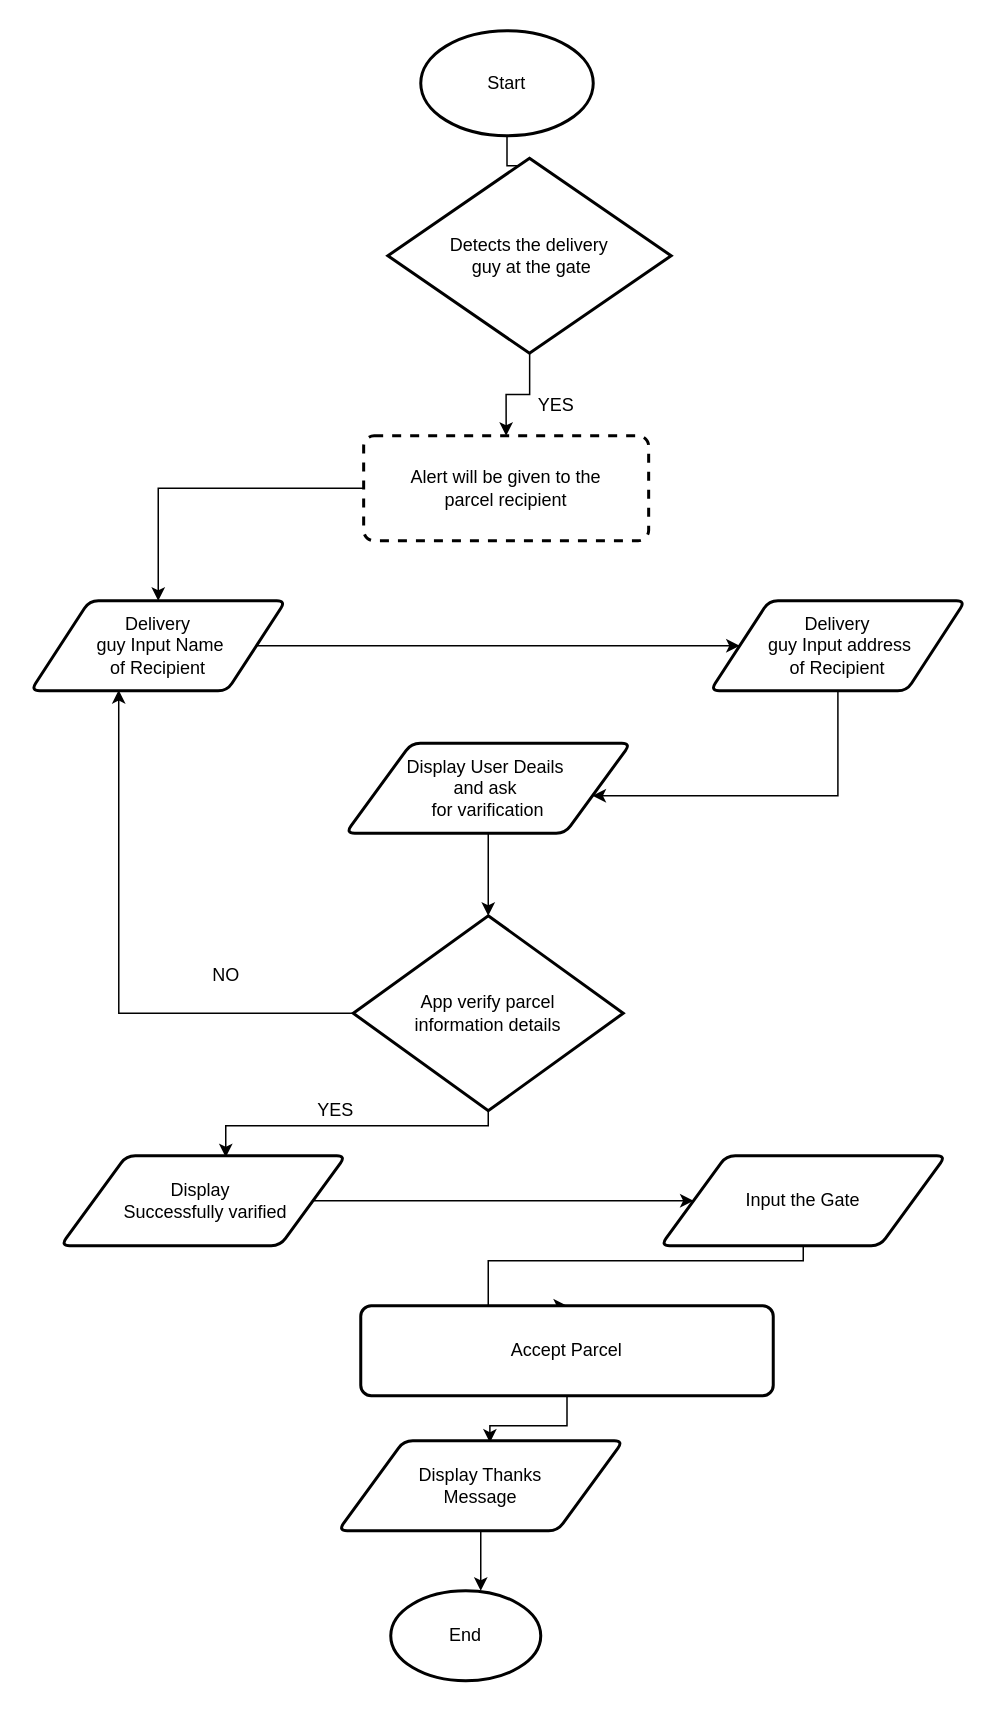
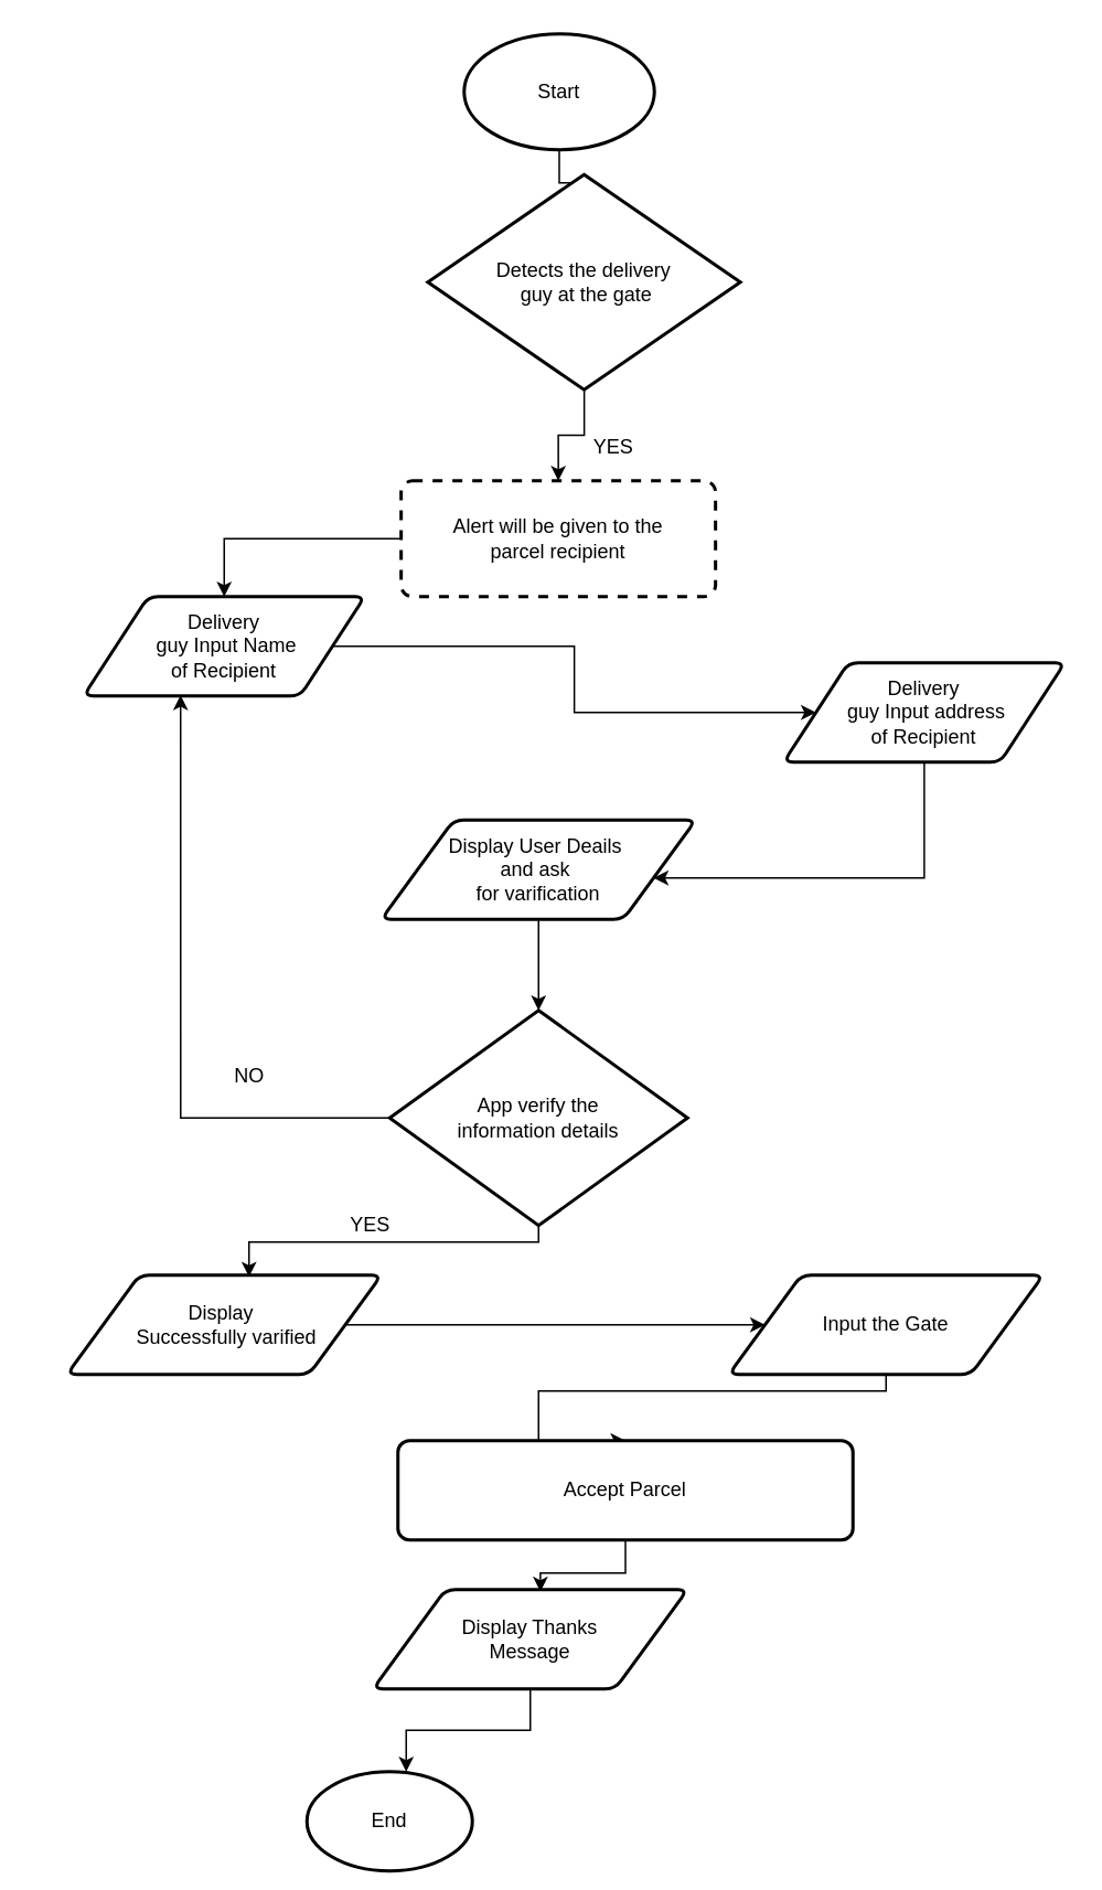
  <mxCell id="0" />
  <mxCell id="1" parent="0" />
  <mxCell id="2" style="edgeStyle=orthogonalEdgeStyle;rounded=0;orthogonalLoop=1;jettySize=auto;html=1;entryX=0.5;entryY=0;entryDx=0;entryDy=0;entryPerimeter=0;" edge="1" parent="1" source="3" target="9"><mxGeometry relative="1" as="geometry" /></mxCell>
  <mxCell id="3" value="Start" style="strokeWidth=2;html=1;shape=mxgraph.flowchart.start_1;whiteSpace=wrap;" vertex="1" parent="1"><mxGeometry x="280" y="20" width="115" height="70" as="geometry" /></mxCell>
  <mxCell id="4" style="edgeStyle=orthogonalEdgeStyle;rounded=0;orthogonalLoop=1;jettySize=auto;html=1;" edge="1" parent="1" source="5" target="7"><mxGeometry relative="1" as="geometry" /></mxCell>
- <mxCell id="5" value="Delivery&lt;br&gt;&amp;nbsp;guy Input Name&lt;br&gt;of Recipient" style="shape=parallelogram;html=1;strokeWidth=2;perimeter=parallelogramPerimeter;whiteSpace=wrap;rounded=1;arcSize=12;size=0.23;" vertex="1" parent="1"><mxGeometry x="20" y="400" width="170" height="60" as="geometry" /></mxCell>
+ <mxCell id="5" value="Delivery&lt;br&gt;&amp;nbsp;guy Input Name&lt;br&gt;of Recipient" style="shape=parallelogram;html=1;strokeWidth=2;perimeter=parallelogramPerimeter;whiteSpace=wrap;rounded=1;arcSize=12;size=0.23;" vertex="1" parent="1"><mxGeometry x="50" y="360" width="170" height="60" as="geometry" /></mxCell>
  <mxCell id="6" style="edgeStyle=orthogonalEdgeStyle;rounded=0;orthogonalLoop=1;jettySize=auto;html=1;" edge="1" parent="1" source="7" target="20"><mxGeometry relative="1" as="geometry"><Array as="points"><mxPoint x="558" y="530" /></Array></mxGeometry></mxCell>
  <mxCell id="7" value="Delivery&lt;br&gt;&amp;nbsp;guy&amp;nbsp;Input address&lt;br&gt;of Recipient" style="shape=parallelogram;html=1;strokeWidth=2;perimeter=parallelogramPerimeter;whiteSpace=wrap;rounded=1;arcSize=12;size=0.23;" vertex="1" parent="1"><mxGeometry x="473.06" y="400" width="170" height="60" as="geometry" /></mxCell>
  <mxCell id="8" style="edgeStyle=orthogonalEdgeStyle;rounded=0;orthogonalLoop=1;jettySize=auto;html=1;entryX=0.5;entryY=0;entryDx=0;entryDy=0;" edge="1" parent="1" source="9" target="11"><mxGeometry relative="1" as="geometry" /></mxCell>
  <mxCell id="9" value="Detects the delivery&lt;br&gt;&amp;nbsp;guy at the gate" style="strokeWidth=2;html=1;shape=mxgraph.flowchart.decision;whiteSpace=wrap;" vertex="1" parent="1"><mxGeometry x="258.07" y="105" width="188.87" height="130" as="geometry" /></mxCell>
  <mxCell id="10" style="edgeStyle=orthogonalEdgeStyle;rounded=0;orthogonalLoop=1;jettySize=auto;html=1;entryX=0.5;entryY=0;entryDx=0;entryDy=0;" edge="1" parent="1" source="11" target="5"><mxGeometry relative="1" as="geometry"><mxPoint x="90" y="320" as="targetPoint" /></mxGeometry></mxCell>
  <mxCell id="11" value="Alert will be given to the &lt;br&gt;parcel recipient" style="rounded=1;whiteSpace=wrap;html=1;absoluteArcSize=1;arcSize=14;strokeWidth=2;dashed=1;" vertex="1" parent="1"><mxGeometry x="241.94" y="290" width="190" height="70" as="geometry" /></mxCell>
  <mxCell id="12" style="edgeStyle=orthogonalEdgeStyle;rounded=0;orthogonalLoop=1;jettySize=auto;html=1;entryX=0.345;entryY=0.993;entryDx=0;entryDy=0;entryPerimeter=0;" edge="1" parent="1" source="14" target="5"><mxGeometry relative="1" as="geometry" /></mxCell>
  <mxCell id="13" style="edgeStyle=orthogonalEdgeStyle;rounded=0;orthogonalLoop=1;jettySize=auto;html=1;entryX=0.579;entryY=0.017;entryDx=0;entryDy=0;entryPerimeter=0;" edge="1" parent="1" target="16"><mxGeometry relative="1" as="geometry"><mxPoint x="325" y="740" as="sourcePoint" /><Array as="points"><mxPoint x="325" y="714" /><mxPoint x="325" y="750" /><mxPoint x="150" y="750" /></Array></mxGeometry></mxCell>
- <mxCell id="14" value="App verify parcel &lt;br&gt;information details" style="strokeWidth=2;html=1;shape=mxgraph.flowchart.decision;whiteSpace=wrap;" vertex="1" parent="1"><mxGeometry x="235" y="610" width="180" height="130" as="geometry" /></mxCell>
+ <mxCell id="14" value="App verify the &lt;br&gt;information details" style="strokeWidth=2;html=1;shape=mxgraph.flowchart.decision;whiteSpace=wrap;" vertex="1" parent="1"><mxGeometry x="235" y="610" width="180" height="130" as="geometry" /></mxCell>
  <mxCell id="15" style="edgeStyle=orthogonalEdgeStyle;rounded=0;orthogonalLoop=1;jettySize=auto;html=1;entryX=0;entryY=0.5;entryDx=0;entryDy=0;" edge="1" parent="1" source="16" target="18"><mxGeometry relative="1" as="geometry" /></mxCell>
  <mxCell id="16" value="Display&amp;nbsp;&lt;br&gt;&amp;nbsp;Successfully varified" style="shape=parallelogram;html=1;strokeWidth=2;perimeter=parallelogramPerimeter;whiteSpace=wrap;rounded=1;arcSize=12;size=0.23;" vertex="1" parent="1"><mxGeometry x="40" y="770" width="190" height="60" as="geometry" /></mxCell>
  <mxCell id="17" style="edgeStyle=orthogonalEdgeStyle;rounded=0;orthogonalLoop=1;jettySize=auto;html=1;entryX=0.5;entryY=0;entryDx=0;entryDy=0;" edge="1" parent="1" source="18" target="22"><mxGeometry relative="1" as="geometry"><Array as="points"><mxPoint x="535" y="840" /><mxPoint x="325" y="840" /></Array></mxGeometry></mxCell>
  <mxCell id="18" value="Input the Gate" style="shape=parallelogram;html=1;strokeWidth=2;perimeter=parallelogramPerimeter;whiteSpace=wrap;rounded=1;arcSize=12;size=0.23;" vertex="1" parent="1"><mxGeometry x="440" y="770" width="190" height="60" as="geometry" /></mxCell>
  <mxCell id="19" style="edgeStyle=orthogonalEdgeStyle;rounded=0;orthogonalLoop=1;jettySize=auto;html=1;entryX=0.5;entryY=0;entryDx=0;entryDy=0;entryPerimeter=0;" edge="1" parent="1" source="20" target="14"><mxGeometry relative="1" as="geometry" /></mxCell>
  <mxCell id="20" value="Display User Deails&amp;nbsp;&lt;br&gt;and ask&amp;nbsp;&lt;br&gt;for varification" style="shape=parallelogram;html=1;strokeWidth=2;perimeter=parallelogramPerimeter;whiteSpace=wrap;rounded=1;arcSize=12;size=0.23;" vertex="1" parent="1"><mxGeometry x="230" y="495" width="190" height="60" as="geometry" /></mxCell>
  <mxCell id="21" style="edgeStyle=orthogonalEdgeStyle;rounded=0;orthogonalLoop=1;jettySize=auto;html=1;entryX=0.532;entryY=0.021;entryDx=0;entryDy=0;entryPerimeter=0;" edge="1" parent="1" source="22" target="28"><mxGeometry relative="1" as="geometry" /></mxCell>
  <mxCell id="22" value="Accept Parcel" style="rounded=1;whiteSpace=wrap;html=1;absoluteArcSize=1;arcSize=14;strokeWidth=2;" vertex="1" parent="1"><mxGeometry x="240" y="870" width="275" height="60" as="geometry" /></mxCell>
- <mxCell id="23" value="End" style="strokeWidth=2;html=1;shape=mxgraph.flowchart.start_1;whiteSpace=wrap;" vertex="1" parent="1"><mxGeometry x="260" y="1060" width="100" height="60" as="geometry" /></mxCell>
+ <mxCell id="23" value="End" style="strokeWidth=2;html=1;shape=mxgraph.flowchart.start_1;whiteSpace=wrap;" vertex="1" parent="1"><mxGeometry x="185" y="1070" width="100" height="60" as="geometry" /></mxCell>
  <mxCell id="24" value="YES" style="text;html=1;align=center;verticalAlign=middle;resizable=0;points=[];autosize=1;strokeColor=none;fillColor=none;" vertex="1" parent="1"><mxGeometry x="203.07" y="730" width="40" height="20" as="geometry" /></mxCell>
  <mxCell id="25" value="NO" style="text;html=1;align=center;verticalAlign=middle;resizable=0;points=[];autosize=1;strokeColor=none;fillColor=none;" vertex="1" parent="1"><mxGeometry x="135" y="640" width="30" height="20" as="geometry" /></mxCell>
  <mxCell id="26" value="YES" style="text;html=1;align=center;verticalAlign=middle;resizable=0;points=[];autosize=1;strokeColor=none;fillColor=none;" vertex="1" parent="1"><mxGeometry x="350" y="260" width="40" height="20" as="geometry" /></mxCell>
  <mxCell id="27" style="edgeStyle=orthogonalEdgeStyle;rounded=0;orthogonalLoop=1;jettySize=auto;html=1;entryX=0.6;entryY=0;entryDx=0;entryDy=0;entryPerimeter=0;" edge="1" parent="1" source="28" target="23"><mxGeometry relative="1" as="geometry" /></mxCell>
  <mxCell id="28" value="Display Thanks &lt;br&gt;Message" style="shape=parallelogram;html=1;strokeWidth=2;perimeter=parallelogramPerimeter;whiteSpace=wrap;rounded=1;arcSize=12;size=0.23;" vertex="1" parent="1"><mxGeometry x="225" y="960" width="190" height="60" as="geometry" /></mxCell>
